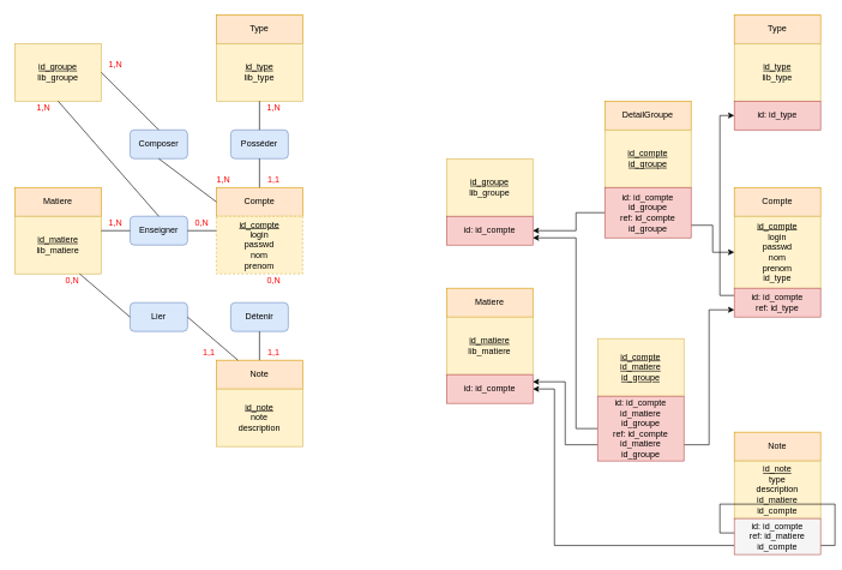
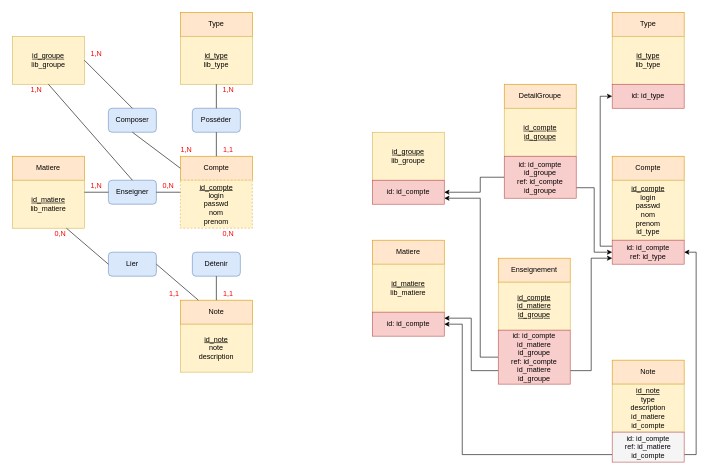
  <mxCell id="0" />
  <mxCell id="1" parent="0" />
  <mxCell id="2" value="Compte" style="rounded=0;whiteSpace=wrap;html=1;fillColor=#ffe6cc;strokeColor=#d79b00;" vertex="1" parent="1"><mxGeometry x="300" y="260" width="120" height="40" as="geometry" /></mxCell>
  <mxCell id="3" value="&lt;u&gt;id_compte&lt;/u&gt;&lt;br&gt;login&lt;br&gt;passwd&lt;br&gt;nom&lt;br&gt;prenom" style="rounded=0;whiteSpace=wrap;html=1;fillColor=#fff2cc;strokeColor=#d6b656;dashed=1;" vertex="1" parent="1"><mxGeometry x="300" y="300" width="120" height="80" as="geometry" /></mxCell>
  <mxCell id="4" value="&lt;u&gt;id_groupe&lt;/u&gt;&lt;br&gt;lib_groupe" style="rounded=0;whiteSpace=wrap;html=1;fillColor=#fff2cc;strokeColor=#d6b656;" vertex="1" parent="1"><mxGeometry x="20" y="60" width="120" height="80" as="geometry" /></mxCell>
  <mxCell id="5" value="Matiere" style="rounded=0;whiteSpace=wrap;html=1;fillColor=#ffe6cc;strokeColor=#d79b00;" vertex="1" parent="1"><mxGeometry x="20" y="260" width="120" height="40" as="geometry" /></mxCell>
  <mxCell id="6" value="&lt;u&gt;id_matiere&lt;/u&gt;&lt;br&gt;lib_matiere" style="rounded=0;whiteSpace=wrap;html=1;fillColor=#fff2cc;strokeColor=#d6b656;" vertex="1" parent="1"><mxGeometry x="20" y="300" width="120" height="80" as="geometry" /></mxCell>
  <mxCell id="7" value="Type" style="rounded=0;whiteSpace=wrap;html=1;fillColor=#ffe6cc;strokeColor=#d79b00;" vertex="1" parent="1"><mxGeometry x="300" width="120" height="40" as="geometry" y="20" /></mxCell>
  <mxCell id="8" value="&lt;u&gt;id_type&lt;/u&gt;&lt;br&gt;lib_type" style="rounded=0;whiteSpace=wrap;html=1;fillColor=#fff2cc;strokeColor=#d6b656;" vertex="1" parent="1"><mxGeometry x="300" y="60" width="120" height="80" as="geometry" /></mxCell>
  <mxCell id="9" value="Note" style="rounded=0;whiteSpace=wrap;html=1;fillColor=#ffe6cc;strokeColor=#d79b00;" vertex="1" parent="1"><mxGeometry x="300" y="500" width="120" height="40" as="geometry" /></mxCell>
  <mxCell id="10" value="&lt;u&gt;id_note&lt;/u&gt;&lt;br&gt;note&lt;br&gt;description" style="rounded=0;whiteSpace=wrap;html=1;fillColor=#fff2cc;strokeColor=#d6b656;" vertex="1" parent="1"><mxGeometry x="300" y="540" width="120" height="80" as="geometry" /></mxCell>
  <mxCell id="11" value="Enseigner" style="rounded=1;whiteSpace=wrap;html=1;fillColor=#dae8fc;strokeColor=#6c8ebf;" vertex="1" parent="1"><mxGeometry x="180" y="300" width="80" height="40" as="geometry" /></mxCell>
  <mxCell id="12" value="Composer&lt;span style=&quot;color: rgba(0 , 0 , 0 , 0) ; font-family: monospace ; font-size: 0px&quot;&gt;%3CmxGraphModel%3E%3Croot%3E%3CmxCell%20id%3D%220%22%2F%3E%3CmxCell%20id%3D%221%22%20parent%3D%220%22%2F%3E%3CmxCell%20id%3D%222%22%20value%3D%22Enseigner%22%20style%3D%22rounded%3D1%3BwhiteSpace%3Dwrap%3Bhtml%3D1%3BfillColor%3D%23dae8fc%3BstrokeColor%3D%236c8ebf%3B%22%20vertex%3D%221%22%20parent%3D%221%22%3E%3CmxGeometry%20x%3D%22240%22%20y%3D%22320%22%20width%3D%2280%22%20height%3D%2240%22%20as%3D%22geometry%22%2F%3E%3C%2FmxCell%3E%3C%2Froot%3E%3C%2FmxGraphModel%3E&lt;/span&gt;&lt;span style=&quot;color: rgba(0 , 0 , 0 , 0) ; font-family: monospace ; font-size: 0px&quot;&gt;%3CmxGraphModel%3E%3Croot%3E%3CmxCell%20id%3D%220%22%2F%3E%3CmxCell%20id%3D%221%22%20parent%3D%220%22%2F%3E%3CmxCell%20id%3D%222%22%20value%3D%22Enseigner%22%20style%3D%22rounded%3D1%3BwhiteSpace%3Dwrap%3Bhtml%3D1%3BfillColor%3D%23dae8fc%3BstrokeColor%3D%236c8ebf%3B%22%20vertex%3D%221%22%20parent%3D%221%22%3E%3CmxGeometry%20x%3D%22240%22%20y%3D%22320%22%20width%3D%2280%22%20height%3D%2240%22%20as%3D%22geometry%22%2F%3E%3C%2FmxCell%3E%3C%2Froot%3E%3C%2FmxGraphModel%3E&lt;/span&gt;" style="rounded=1;whiteSpace=wrap;html=1;fillColor=#dae8fc;strokeColor=#6c8ebf;" vertex="1" parent="1"><mxGeometry x="180" y="180" width="80" height="40" as="geometry" /></mxCell>
  <mxCell id="13" value="Posséder" style="rounded=1;whiteSpace=wrap;html=1;fillColor=#dae8fc;strokeColor=#6c8ebf;" vertex="1" parent="1"><mxGeometry x="320" y="180" width="80" height="40" as="geometry" /></mxCell>
  <mxCell id="14" value="Détenir" style="rounded=1;whiteSpace=wrap;html=1;fillColor=#dae8fc;strokeColor=#6c8ebf;" vertex="1" parent="1"><mxGeometry x="320" y="420" width="80" height="40" as="geometry" /></mxCell>
  <mxCell id="15" value="Lier" style="rounded=1;whiteSpace=wrap;html=1;fillColor=#dae8fc;strokeColor=#6c8ebf;" vertex="1" parent="1"><mxGeometry x="180" y="420" width="80" height="40" as="geometry" /></mxCell>
  <mxCell id="16" value="" style="endArrow=none;html=1;rounded=0;exitX=0.5;exitY=0;exitDx=0;exitDy=0;entryX=0.5;entryY=1;entryDx=0;entryDy=0;" edge="1" parent="1" source="9" target="14"><mxGeometry width="50" height="50" relative="1" as="geometry"><mxPoint x="430" y="480" as="sourcePoint" /><mxPoint x="480" y="430" as="targetPoint" /></mxGeometry></mxCell>
  <mxCell id="17" value="" style="endArrow=none;html=1;rounded=0;exitX=1;exitY=0.5;exitDx=0;exitDy=0;entryX=0.5;entryY=0;entryDx=0;entryDy=0;" edge="1" parent="1" source="4" target="12"><mxGeometry width="50" height="50" relative="1" as="geometry"><mxPoint x="370" y="550" as="sourcePoint" /><mxPoint x="370" y="510" as="targetPoint" /></mxGeometry></mxCell>
  <mxCell id="18" value="" style="endArrow=none;html=1;rounded=0;exitX=0.5;exitY=1;exitDx=0;exitDy=0;entryX=0;entryY=0.5;entryDx=0;entryDy=0;" edge="1" parent="1" source="12" target="2"><mxGeometry width="50" height="50" relative="1" as="geometry"><mxPoint x="590" y="330" as="sourcePoint" /><mxPoint x="550" y="330" as="targetPoint" /></mxGeometry></mxCell>
  <mxCell id="19" value="" style="endArrow=none;html=1;rounded=0;exitX=0.5;exitY=0;exitDx=0;exitDy=0;entryX=0.5;entryY=1;entryDx=0;entryDy=0;" edge="1" parent="1" source="2" target="13"><mxGeometry width="50" height="50" relative="1" as="geometry"><mxPoint x="470" y="330" as="sourcePoint" /><mxPoint x="430" y="340" as="targetPoint" /></mxGeometry></mxCell>
  <mxCell id="20" value="" style="endArrow=none;html=1;rounded=0;exitX=0.5;exitY=0;exitDx=0;exitDy=0;entryX=0.5;entryY=1;entryDx=0;entryDy=0;" edge="1" parent="1" source="13" target="8"><mxGeometry width="50" height="50" relative="1" as="geometry"><mxPoint x="370" y="270" as="sourcePoint" /><mxPoint x="370" y="230" as="targetPoint" /></mxGeometry></mxCell>
  <mxCell id="21" value="" style="endArrow=none;html=1;rounded=0;exitX=1;exitY=0.25;exitDx=0;exitDy=0;entryX=0;entryY=0.5;entryDx=0;entryDy=0;" edge="1" parent="1" source="6" target="11"><mxGeometry width="50" height="50" relative="1" as="geometry"><mxPoint x="370" y="190" as="sourcePoint" /><mxPoint x="370" y="150" as="targetPoint" /></mxGeometry></mxCell>
  <mxCell id="22" value="" style="endArrow=none;html=1;rounded=0;exitX=1;exitY=0.5;exitDx=0;exitDy=0;entryX=0;entryY=0.25;entryDx=0;entryDy=0;" edge="1" parent="1" source="11" target="3"><mxGeometry width="50" height="50" relative="1" as="geometry"><mxPoint x="150" y="330" as="sourcePoint" /><mxPoint x="190" y="330" as="targetPoint" /></mxGeometry></mxCell>
  <mxCell id="23" value="" style="endArrow=none;html=1;rounded=0;exitX=0.75;exitY=1;exitDx=0;exitDy=0;entryX=0;entryY=0.5;entryDx=0;entryDy=0;" edge="1" parent="1" source="6" target="15"><mxGeometry width="50" height="50" relative="1" as="geometry"><mxPoint x="270" y="330" as="sourcePoint" /><mxPoint x="310" y="340" as="targetPoint" /></mxGeometry></mxCell>
  <mxCell id="24" value="" style="endArrow=none;html=1;rounded=0;exitX=1;exitY=0.5;exitDx=0;exitDy=0;entryX=0.25;entryY=0;entryDx=0;entryDy=0;" edge="1" parent="1" source="15" target="9"><mxGeometry width="50" height="50" relative="1" as="geometry"><mxPoint x="260" y="430" as="sourcePoint" /><mxPoint x="310" y="510" as="targetPoint" /></mxGeometry></mxCell>
  <mxCell id="25" value="&lt;font color=&quot;#ff0000&quot;&gt;1,N&lt;br&gt;&lt;/font&gt;" style="text;html=1;strokeColor=none;fillColor=none;align=center;verticalAlign=middle;whiteSpace=wrap;rounded=0;" vertex="1" parent="1"><mxGeometry x="290" y="240" width="40" height="20" as="geometry" /></mxCell>
  <mxCell id="26" value="&lt;font color=&quot;#ff0000&quot;&gt;1,N&lt;/font&gt;" style="text;html=1;strokeColor=none;fillColor=none;align=center;verticalAlign=middle;whiteSpace=wrap;rounded=0;" vertex="1" parent="1"><mxGeometry x="140" y="80" width="40" height="20" as="geometry" /></mxCell>
  <mxCell id="27" value="&lt;font color=&quot;#ff0000&quot;&gt;0,N&lt;/font&gt;" style="text;html=1;strokeColor=none;fillColor=none;align=center;verticalAlign=middle;whiteSpace=wrap;rounded=0;" vertex="1" parent="1"><mxGeometry x="360" y="380" width="40" height="20" as="geometry" /></mxCell>
  <mxCell id="28" value="&lt;font color=&quot;#ff0000&quot;&gt;1,1&lt;/font&gt;" style="text;html=1;strokeColor=none;fillColor=none;align=center;verticalAlign=middle;whiteSpace=wrap;rounded=0;" vertex="1" parent="1"><mxGeometry x="360" y="240" width="40" height="20" as="geometry" /></mxCell>
  <mxCell id="29" value="&lt;font color=&quot;#ff0000&quot;&gt;1,N&lt;/font&gt;" style="text;html=1;strokeColor=none;fillColor=none;align=center;verticalAlign=middle;whiteSpace=wrap;rounded=0;" vertex="1" parent="1"><mxGeometry x="360" y="140" width="40" height="20" as="geometry" /></mxCell>
  <mxCell id="30" value="&lt;font color=&quot;#ff0000&quot;&gt;1,1&lt;/font&gt;" style="text;html=1;strokeColor=none;fillColor=none;align=center;verticalAlign=middle;whiteSpace=wrap;rounded=0;" vertex="1" parent="1"><mxGeometry x="360" y="480" width="40" height="20" as="geometry" /></mxCell>
  <mxCell id="31" value="&lt;font color=&quot;#ff0000&quot;&gt;0,N&lt;/font&gt;" style="text;html=1;strokeColor=none;fillColor=none;align=center;verticalAlign=middle;whiteSpace=wrap;rounded=0;" vertex="1" parent="1"><mxGeometry x="260" y="300" width="40" height="20" as="geometry" /></mxCell>
  <mxCell id="32" value="&lt;font color=&quot;#ff0000&quot;&gt;1,N&lt;/font&gt;" style="text;html=1;strokeColor=none;fillColor=none;align=center;verticalAlign=middle;whiteSpace=wrap;rounded=0;" vertex="1" parent="1"><mxGeometry x="140" y="300" width="40" height="20" as="geometry" /></mxCell>
  <mxCell id="33" value="&lt;font color=&quot;#ff0000&quot;&gt;1,1&lt;br&gt;&lt;/font&gt;" style="text;html=1;strokeColor=none;fillColor=none;align=center;verticalAlign=middle;whiteSpace=wrap;rounded=0;" vertex="1" parent="1"><mxGeometry x="270" y="480" width="40" height="20" as="geometry" /></mxCell>
  <mxCell id="34" value="&lt;font color=&quot;#ff0000&quot;&gt;0,N&lt;/font&gt;" style="text;html=1;strokeColor=none;fillColor=none;align=center;verticalAlign=middle;whiteSpace=wrap;rounded=0;" vertex="1" parent="1"><mxGeometry x="80" y="380" width="40" height="20" as="geometry" /></mxCell>
  <mxCell id="35" value="Compte" style="rounded=0;whiteSpace=wrap;html=1;fillColor=#ffe6cc;strokeColor=#d79b00;" vertex="1" parent="1"><mxGeometry x="1020" y="260" width="120" height="40" as="geometry" /></mxCell>
  <mxCell id="36" value="&lt;u&gt;id_compte&lt;/u&gt;&lt;br&gt;login&lt;br&gt;passwd&lt;br&gt;nom&lt;br&gt;prenom&lt;br&gt;id_type" style="rounded=0;whiteSpace=wrap;html=1;fillColor=#fff2cc;strokeColor=#d6b656;" vertex="1" parent="1"><mxGeometry x="1020" y="300" width="120" height="100" as="geometry" /></mxCell>
  <mxCell id="37" value="&lt;u&gt;id_groupe&lt;/u&gt;&lt;br&gt;lib_groupe" style="rounded=0;whiteSpace=wrap;html=1;fillColor=#fff2cc;strokeColor=#d6b656;" vertex="1" parent="1"><mxGeometry x="620" y="220" width="120" height="80" as="geometry" /></mxCell>
  <mxCell id="38" value="Matiere" style="rounded=0;whiteSpace=wrap;html=1;fillColor=#ffe6cc;strokeColor=#d79b00;" vertex="1" parent="1"><mxGeometry x="620" y="400" width="120" height="40" as="geometry" /></mxCell>
  <mxCell id="39" value="&lt;u&gt;id_matiere&lt;/u&gt;&lt;br&gt;lib_matiere" style="rounded=0;whiteSpace=wrap;html=1;fillColor=#fff2cc;strokeColor=#d6b656;" vertex="1" parent="1"><mxGeometry x="620" y="440" width="120" height="80" as="geometry" /></mxCell>
  <mxCell id="40" value="Type" style="rounded=0;whiteSpace=wrap;html=1;fillColor=#ffe6cc;strokeColor=#d79b00;" vertex="1" parent="1"><mxGeometry x="1020" width="120" height="40" as="geometry" y="20" /></mxCell>
  <mxCell id="41" value="&lt;u&gt;id_type&lt;/u&gt;&lt;br&gt;lib_type" style="rounded=0;whiteSpace=wrap;html=1;fillColor=#fff2cc;strokeColor=#d6b656;" vertex="1" parent="1"><mxGeometry x="1020" y="60" width="120" height="80" as="geometry" /></mxCell>
  <mxCell id="42" value="Note" style="rounded=0;whiteSpace=wrap;html=1;fillColor=#ffe6cc;strokeColor=#d79b00;" vertex="1" parent="1"><mxGeometry x="1020" y="600" width="120" height="40" as="geometry" /></mxCell>
  <mxCell id="43" value="&lt;u&gt;id_note&lt;/u&gt;&lt;br&gt;type&lt;br&gt;description&lt;br&gt;id_matiere&lt;br&gt;id_compte" style="rounded=0;whiteSpace=wrap;html=1;fillColor=#fff2cc;strokeColor=#d6b656;" vertex="1" parent="1"><mxGeometry x="1020" y="640" width="120" height="80" as="geometry" /></mxCell>
  <mxCell id="44" value="id: id_type" style="rounded=0;whiteSpace=wrap;html=1;fillColor=#f8cecc;strokeColor=#b85450;" vertex="1" parent="1"><mxGeometry x="1020" y="140" width="120" height="40" as="geometry" /></mxCell>
  <mxCell id="45" style="edgeStyle=orthogonalEdgeStyle;rounded=0;orthogonalLoop=1;jettySize=auto;html=1;exitX=0;exitY=0.25;exitDx=0;exitDy=0;entryX=0;entryY=0.5;entryDx=0;entryDy=0;fontColor=#FF0000;" edge="1" parent="1" source="46" target="44"><mxGeometry relative="1" as="geometry" /></mxCell>
  <mxCell id="46" value="id: id_compte&lt;br&gt;ref: id_type" style="rounded=0;whiteSpace=wrap;html=1;fillColor=#f8cecc;strokeColor=#b85450;" vertex="1" parent="1"><mxGeometry x="1020" y="400" width="120" height="40" as="geometry" /></mxCell>
  <mxCell id="47" value="id: id_compte" style="rounded=0;whiteSpace=wrap;html=1;fillColor=#f8cecc;strokeColor=#b85450;" vertex="1" parent="1"><mxGeometry x="620" y="300" width="120" height="40" as="geometry" /></mxCell>
  <mxCell id="48" value="DetailGroupe" style="rounded=0;whiteSpace=wrap;html=1;fillColor=#ffe6cc;strokeColor=#d79b00;" vertex="1" parent="1"><mxGeometry x="840" y="140" width="120" height="40" as="geometry" /></mxCell>
  <mxCell id="49" value="&lt;u&gt;id_compte&lt;br&gt;id_groupe&lt;/u&gt;" style="rounded=0;whiteSpace=wrap;html=1;fillColor=#fff2cc;strokeColor=#d6b656;" vertex="1" parent="1"><mxGeometry x="840" y="180" width="120" height="80" as="geometry" /></mxCell>
- <mxCell id="50" style="edgeStyle=orthogonalEdgeStyle;rounded=0;orthogonalLoop=1;jettySize=auto;html=1;exitX=1;exitY=0.75;exitDx=0;exitDy=0;fontColor=#FF0000;" edge="1" parent="1" source="52" target="36"><mxGeometry relative="1" as="geometry" /></mxCell>
+ <mxCell id="50" style="edgeStyle=orthogonalEdgeStyle;rounded=0;orthogonalLoop=1;jettySize=auto;html=1;exitX=1;exitY=0.75;exitDx=0;exitDy=0;entryX=0;entryY=0.5;entryDx=0;entryDy=0;fontColor=#FF0000;" edge="1" parent="1" source="52" target="46"><mxGeometry relative="1" as="geometry" /></mxCell>
  <mxCell id="51" style="edgeStyle=orthogonalEdgeStyle;rounded=0;orthogonalLoop=1;jettySize=auto;html=1;exitX=0;exitY=0.5;exitDx=0;exitDy=0;entryX=1;entryY=0.5;entryDx=0;entryDy=0;fontColor=#FF0000;" edge="1" parent="1" source="52" target="47"><mxGeometry relative="1" as="geometry"><Array as="points"><mxPoint x="800" y="295" /><mxPoint x="800" y="320" /></Array></mxGeometry></mxCell>
  <mxCell id="52" value="id: id_compte&lt;br&gt;id_groupe&lt;br&gt;ref: id_compte&lt;br&gt;id_groupe" style="rounded=0;whiteSpace=wrap;html=1;fillColor=#f8cecc;strokeColor=#b85450;" vertex="1" parent="1"><mxGeometry x="840" y="260" width="120" height="70" as="geometry" /></mxCell>
  <mxCell id="53" style="edgeStyle=orthogonalEdgeStyle;rounded=0;orthogonalLoop=1;jettySize=auto;html=1;exitX=0;exitY=0.75;exitDx=0;exitDy=0;entryX=1;entryY=0.5;entryDx=0;entryDy=0;fontColor=#FF0000;" edge="1" parent="1" source="55" target="56"><mxGeometry relative="1" as="geometry"><Array as="points"><mxPoint x="770" y="757" /><mxPoint x="770" y="540" /></Array></mxGeometry></mxCell>
- <mxCell id="54" style="edgeStyle=orthogonalEdgeStyle;rounded=0;orthogonalLoop=1;jettySize=auto;html=1;exitX=1;exitY=0.75;exitDx=0;exitDy=0;fontColor=#FF0000;" edge="1" parent="1" source="55" target="43"><mxGeometry relative="1" as="geometry" /></mxCell>
+ <mxCell id="54" style="edgeStyle=orthogonalEdgeStyle;rounded=0;orthogonalLoop=1;jettySize=auto;html=1;exitX=1;exitY=0.75;exitDx=0;exitDy=0;entryX=1;entryY=0.5;entryDx=0;entryDy=0;fontColor=#FF0000;" edge="1" parent="1" source="55" target="46"><mxGeometry relative="1" as="geometry" /></mxCell>
  <mxCell id="55" value="id: id_compte&lt;br&gt;ref: id_matiere&lt;br&gt;id_compte" style="rounded=0;whiteSpace=wrap;html=1;fillColor=#f5f5f5;strokeColor=#b85450;" vertex="1" parent="1"><mxGeometry x="1020" y="720" width="120" height="50" as="geometry" /></mxCell>
  <mxCell id="56" value="id: id_compte" style="rounded=0;whiteSpace=wrap;html=1;fillColor=#f8cecc;strokeColor=#b85450;" vertex="1" parent="1"><mxGeometry x="620" y="520" width="120" height="40" as="geometry" /></mxCell>
+ <mxCell id="57" value="Enseignement" style="rounded=0;whiteSpace=wrap;html=1;fillColor=#ffe6cc;strokeColor=#d79b00;" vertex="1" parent="1"><mxGeometry x="830" y="430" width="120" height="40" as="geometry" /></mxCell>
  <mxCell id="58" value="&lt;u&gt;id_compte&lt;br&gt;id_matiere&lt;br&gt;id_groupe&lt;br&gt;&lt;/u&gt;" style="rounded=0;whiteSpace=wrap;html=1;fillColor=#fff2cc;strokeColor=#d6b656;" vertex="1" parent="1"><mxGeometry x="830" y="470" width="120" height="80" as="geometry" /></mxCell>
  <mxCell id="59" style="edgeStyle=orthogonalEdgeStyle;rounded=0;orthogonalLoop=1;jettySize=auto;html=1;exitX=1;exitY=0.75;exitDx=0;exitDy=0;entryX=0;entryY=0.75;entryDx=0;entryDy=0;fontColor=#FF0000;" edge="1" parent="1" source="62" target="46"><mxGeometry relative="1" as="geometry" /></mxCell>
  <mxCell id="60" style="edgeStyle=orthogonalEdgeStyle;rounded=0;orthogonalLoop=1;jettySize=auto;html=1;exitX=0;exitY=0.75;exitDx=0;exitDy=0;entryX=1;entryY=0.25;entryDx=0;entryDy=0;fontColor=#FF0000;" edge="1" parent="1" source="62" target="56"><mxGeometry relative="1" as="geometry" /></mxCell>
  <mxCell id="61" style="edgeStyle=orthogonalEdgeStyle;rounded=0;orthogonalLoop=1;jettySize=auto;html=1;exitX=0;exitY=0.5;exitDx=0;exitDy=0;entryX=1;entryY=0.75;entryDx=0;entryDy=0;fontColor=#FF0000;" edge="1" parent="1" source="62" target="47"><mxGeometry relative="1" as="geometry"><Array as="points"><mxPoint x="800" y="595" /><mxPoint x="800" y="330" /></Array></mxGeometry></mxCell>
  <mxCell id="62" value="id: id_compte&lt;br&gt;id_matiere&lt;br&gt;id_groupe&lt;br&gt;ref: id_compte&lt;br&gt;id_matiere&lt;br&gt;id_groupe" style="rounded=0;whiteSpace=wrap;html=1;fillColor=#f8cecc;strokeColor=#b85450;" vertex="1" parent="1"><mxGeometry x="830" y="550" width="120" height="90" as="geometry" /></mxCell>
  <mxCell id="63" value="" style="endArrow=none;html=1;rounded=0;fontColor=#FF0000;exitX=0.5;exitY=0;exitDx=0;exitDy=0;entryX=0.5;entryY=1;entryDx=0;entryDy=0;" edge="1" parent="1" source="11" target="4"><mxGeometry width="50" height="50" relative="1" as="geometry"><mxPoint x="430" y="300" as="sourcePoint" /><mxPoint x="480" y="250" as="targetPoint" /></mxGeometry></mxCell>
  <mxCell id="64" value="&lt;font color=&quot;#ff0000&quot;&gt;1,N&lt;/font&gt;" style="text;html=1;strokeColor=none;fillColor=none;align=center;verticalAlign=middle;whiteSpace=wrap;rounded=0;" vertex="1" parent="1"><mxGeometry x="40" y="140" width="40" height="20" as="geometry" /></mxCell>
